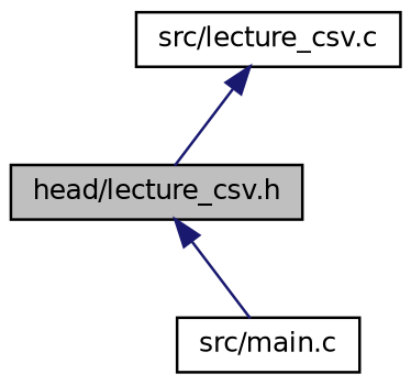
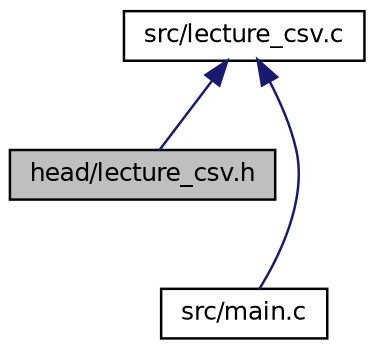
  digraph {
    node [color=black fillcolor=white fontname=Helvetica fontsize=10 shape=record style=filled]
    edge [color=midnightblue dir=back fontname=Helvetica fontsize=10 labelfontname=Helvetica labelfontsize=10 style=solid]
    n1 [fillcolor=grey75 fontcolor=black height=0.2 label="head/lecture_csv.h" width=0.4]
    n2 [height=0.2 label="src/main.c" width=0.4]
    n3 [height=0.2 label="src/lecture_csv.c" width=0.4]
-   n1 -> n2
+   n3 -> n2
    n3 -> n1
  }
